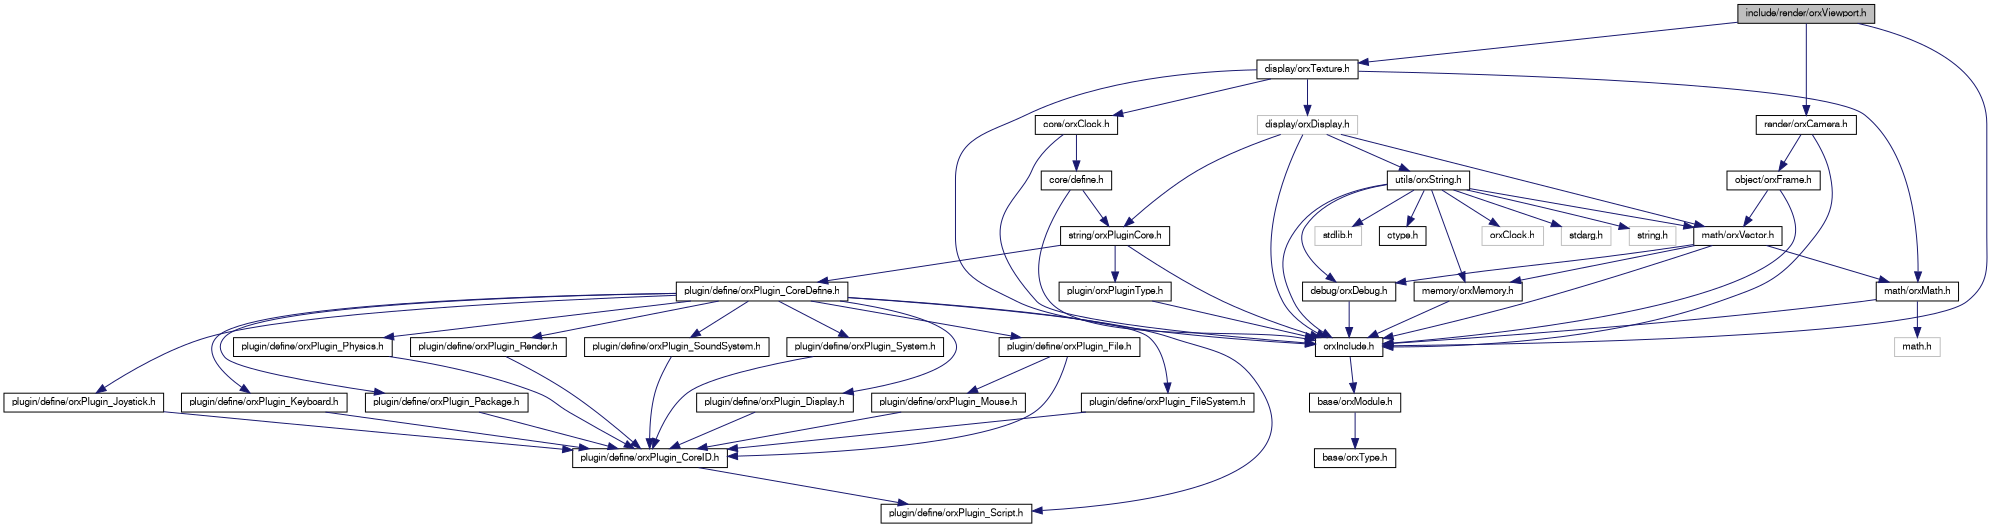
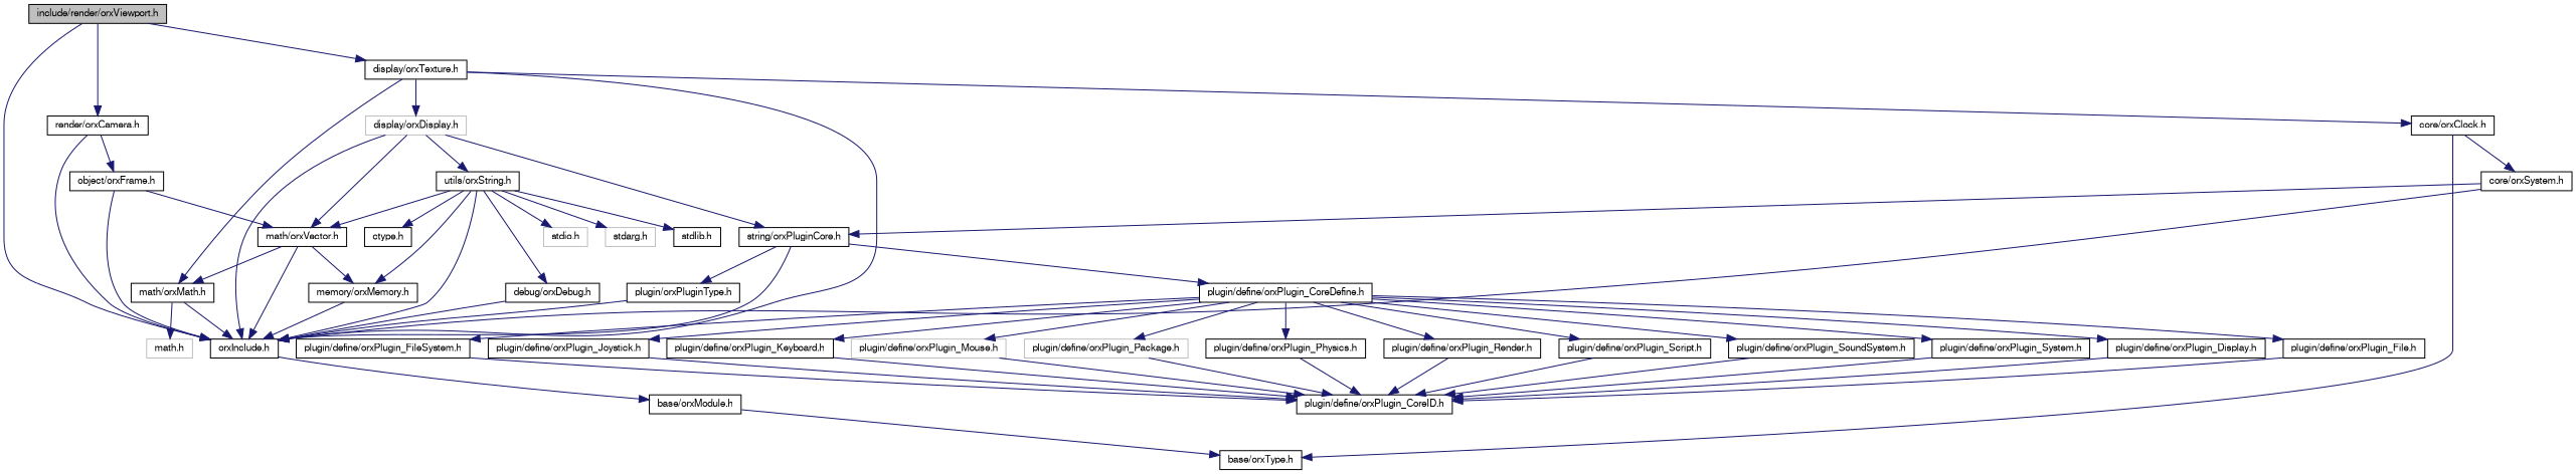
  digraph {
    node [color=black fontname=FreeSans fontsize=10 shape=record]
    edge [color=midnightblue fontname=FreeSans fontsize=10 labelfontname=FreeSans labelfontsize=10 style=solid]
    n1 [fillcolor=grey75 fontcolor=black height=0.2 label="include/render/orxViewport.h" style=filled width=0.4]
    n2 [height=0.2 label="orxInclude.h" width=0.4]
    n3 [height=0.2 label="render/orxCamera.h" width=0.4]
    n4 [height=0.2 label="display/orxTexture.h" width=0.4]
    n5 [height=0.2 label="base/orxModule.h" width=0.4]
    n6 [height=0.2 label="core/orxClock.h" width=0.4]
-   n7 [height=0.2 label="core/define.h" width=0.4]
+   n7 [height=0.2 label="core/orxSystem.h" width=0.4]
    n8 [height=0.2 label="object/orxFrame.h" width=0.4]
    n9 [height=0.2 label="math/orxMath.h" width=0.4]
    n10 [color=grey75 height=0.2 label="display/orxDisplay.h" width=0.4]
    n11 [height=0.2 label="base/orxType.h" width=0.4]
    n12 [height=0.2 label="string/orxPluginCore.h" width=0.4]
    n13 [height=0.2 label="plugin/orxPluginType.h" width=0.4]
    n14 [height=0.2 label="plugin/define/orxPlugin_CoreDefine.h" width=0.4]
    n15 [height=0.2 label="plugin/define/orxPlugin_Display.h" width=0.4]
    n16 [height=0.2 label="plugin/define/orxPlugin_File.h" width=0.4]
    n17 [height=0.2 label="plugin/define/orxPlugin_FileSystem.h" width=0.4]
    n18 [height=0.2 label="plugin/define/orxPlugin_Joystick.h" width=0.4]
    n19 [height=0.2 label="plugin/define/orxPlugin_Keyboard.h" width=0.4]
-   n20 [height=0.2 label="plugin/define/orxPlugin_Mouse.h" width=0.4]
-   n21 [height=0.2 label="plugin/define/orxPlugin_Package.h" width=0.4]
+   n20 [color=grey75 height=0.2 label="plugin/define/orxPlugin_Mouse.h" width=0.4]
+   n21 [color=grey75 height=0.2 label="plugin/define/orxPlugin_Package.h" width=0.4]
    n22 [height=0.2 label="plugin/define/orxPlugin_Physics.h" width=0.4]
    n23 [height=0.2 label="plugin/define/orxPlugin_Render.h" width=0.4]
    n24 [height=0.2 label="plugin/define/orxPlugin_Script.h" width=0.4]
    n25 [height=0.2 label="plugin/define/orxPlugin_SoundSystem.h" width=0.4]
    n26 [height=0.2 label="plugin/define/orxPlugin_System.h" width=0.4]
    n27 [height=0.2 label="plugin/define/orxPlugin_CoreID.h" width=0.4]
    n28 [height=0.2 label="math/orxVector.h" width=0.4]
    n29 [height=0.2 label="debug/orxDebug.h" width=0.4]
    n30 [height=0.2 label="memory/orxMemory.h" width=0.4]
    n31 [color=grey75 height=0.2 label="math.h" width=0.4]
    n32 [height=0.2 label="utils/orxString.h" width=0.4]
-   n33 [color=grey75 height=0.2 label="orxClock.h" width=0.4]
+   n33 [color=grey75 height=0.2 label="stdio.h" width=0.4]
    n34 [color=grey75 height=0.2 label="stdarg.h" width=0.4]
-   n35 [color=grey75 height=0.2 label="string.h" width=0.4]
-   n36 [color=grey75 height=0.2 label="stdlib.h" width=0.4]
+   n36 [height=0.2 label="stdlib.h" width=0.4]
    n37 [height=0.2 label="ctype.h" width=0.4]
    n1 -> n2
    n1 -> n3
    n1 -> n4
    n2 -> n5
    n3 -> n2
    n3 -> n8
    n4 -> n2
    n4 -> n6
    n4 -> n9
    n4 -> n10
    n5 -> n11
-   n6 -> n2
+   n6 -> n11
    n6 -> n7
    n7 -> n2
    n7 -> n12
    n8 -> n2
    n8 -> n28
    n9 -> n2
    n9 -> n31
    n10 -> n2
    n10 -> n12
    n10 -> n28
    n10 -> n32
    n12 -> n2
    n12 -> n13
    n12 -> n14
    n13 -> n2
    n14 -> n15
    n14 -> n16
    n14 -> n17
    n14 -> n18
    n14 -> n19
-   n16 -> n20
+   n14 -> n20
    n14 -> n21
    n14 -> n22
    n14 -> n23
    n14 -> n24
    n14 -> n25
    n14 -> n26
    n15 -> n27
    n16 -> n27
    n17 -> n27
    n18 -> n27
    n19 -> n27
    n20 -> n27
    n21 -> n27
    n22 -> n27
    n23 -> n27
-   n27 -> n24
+   n24 -> n27
    n25 -> n27
    n26 -> n27
    n28 -> n2
    n28 -> n9
-   n28 -> n29
    n28 -> n30
    n29 -> n2
    n30 -> n2
    n32 -> n2
    n32 -> n28
    n32 -> n29
    n32 -> n30
    n32 -> n33
    n32 -> n34
-   n32 -> n35
    n32 -> n36
    n32 -> n37
  }
